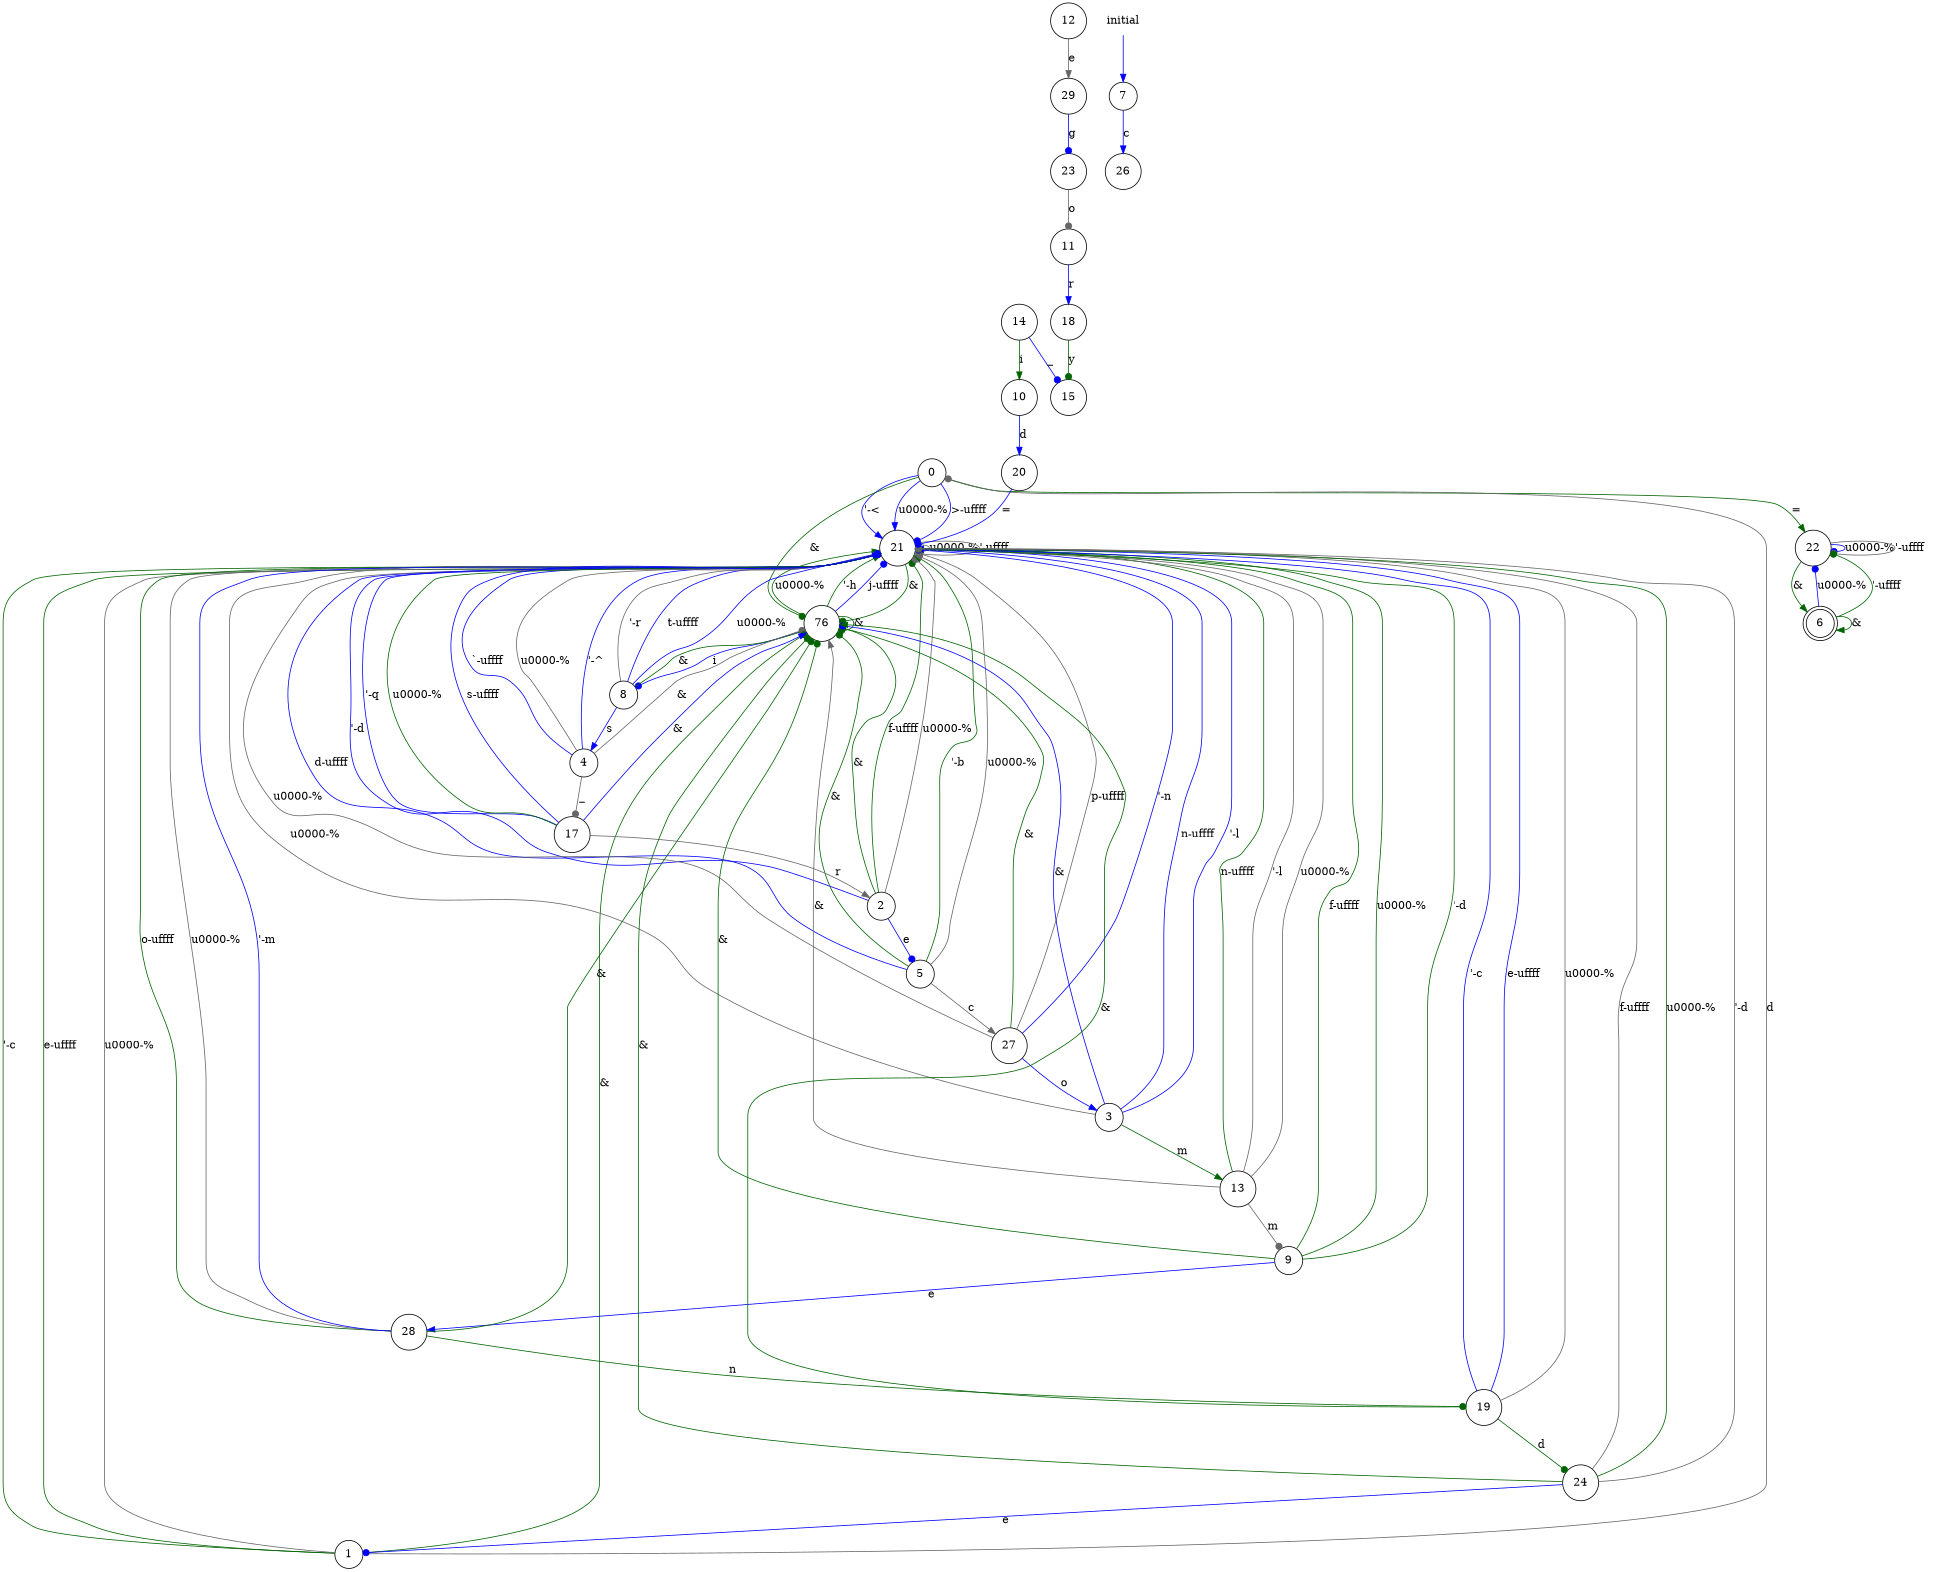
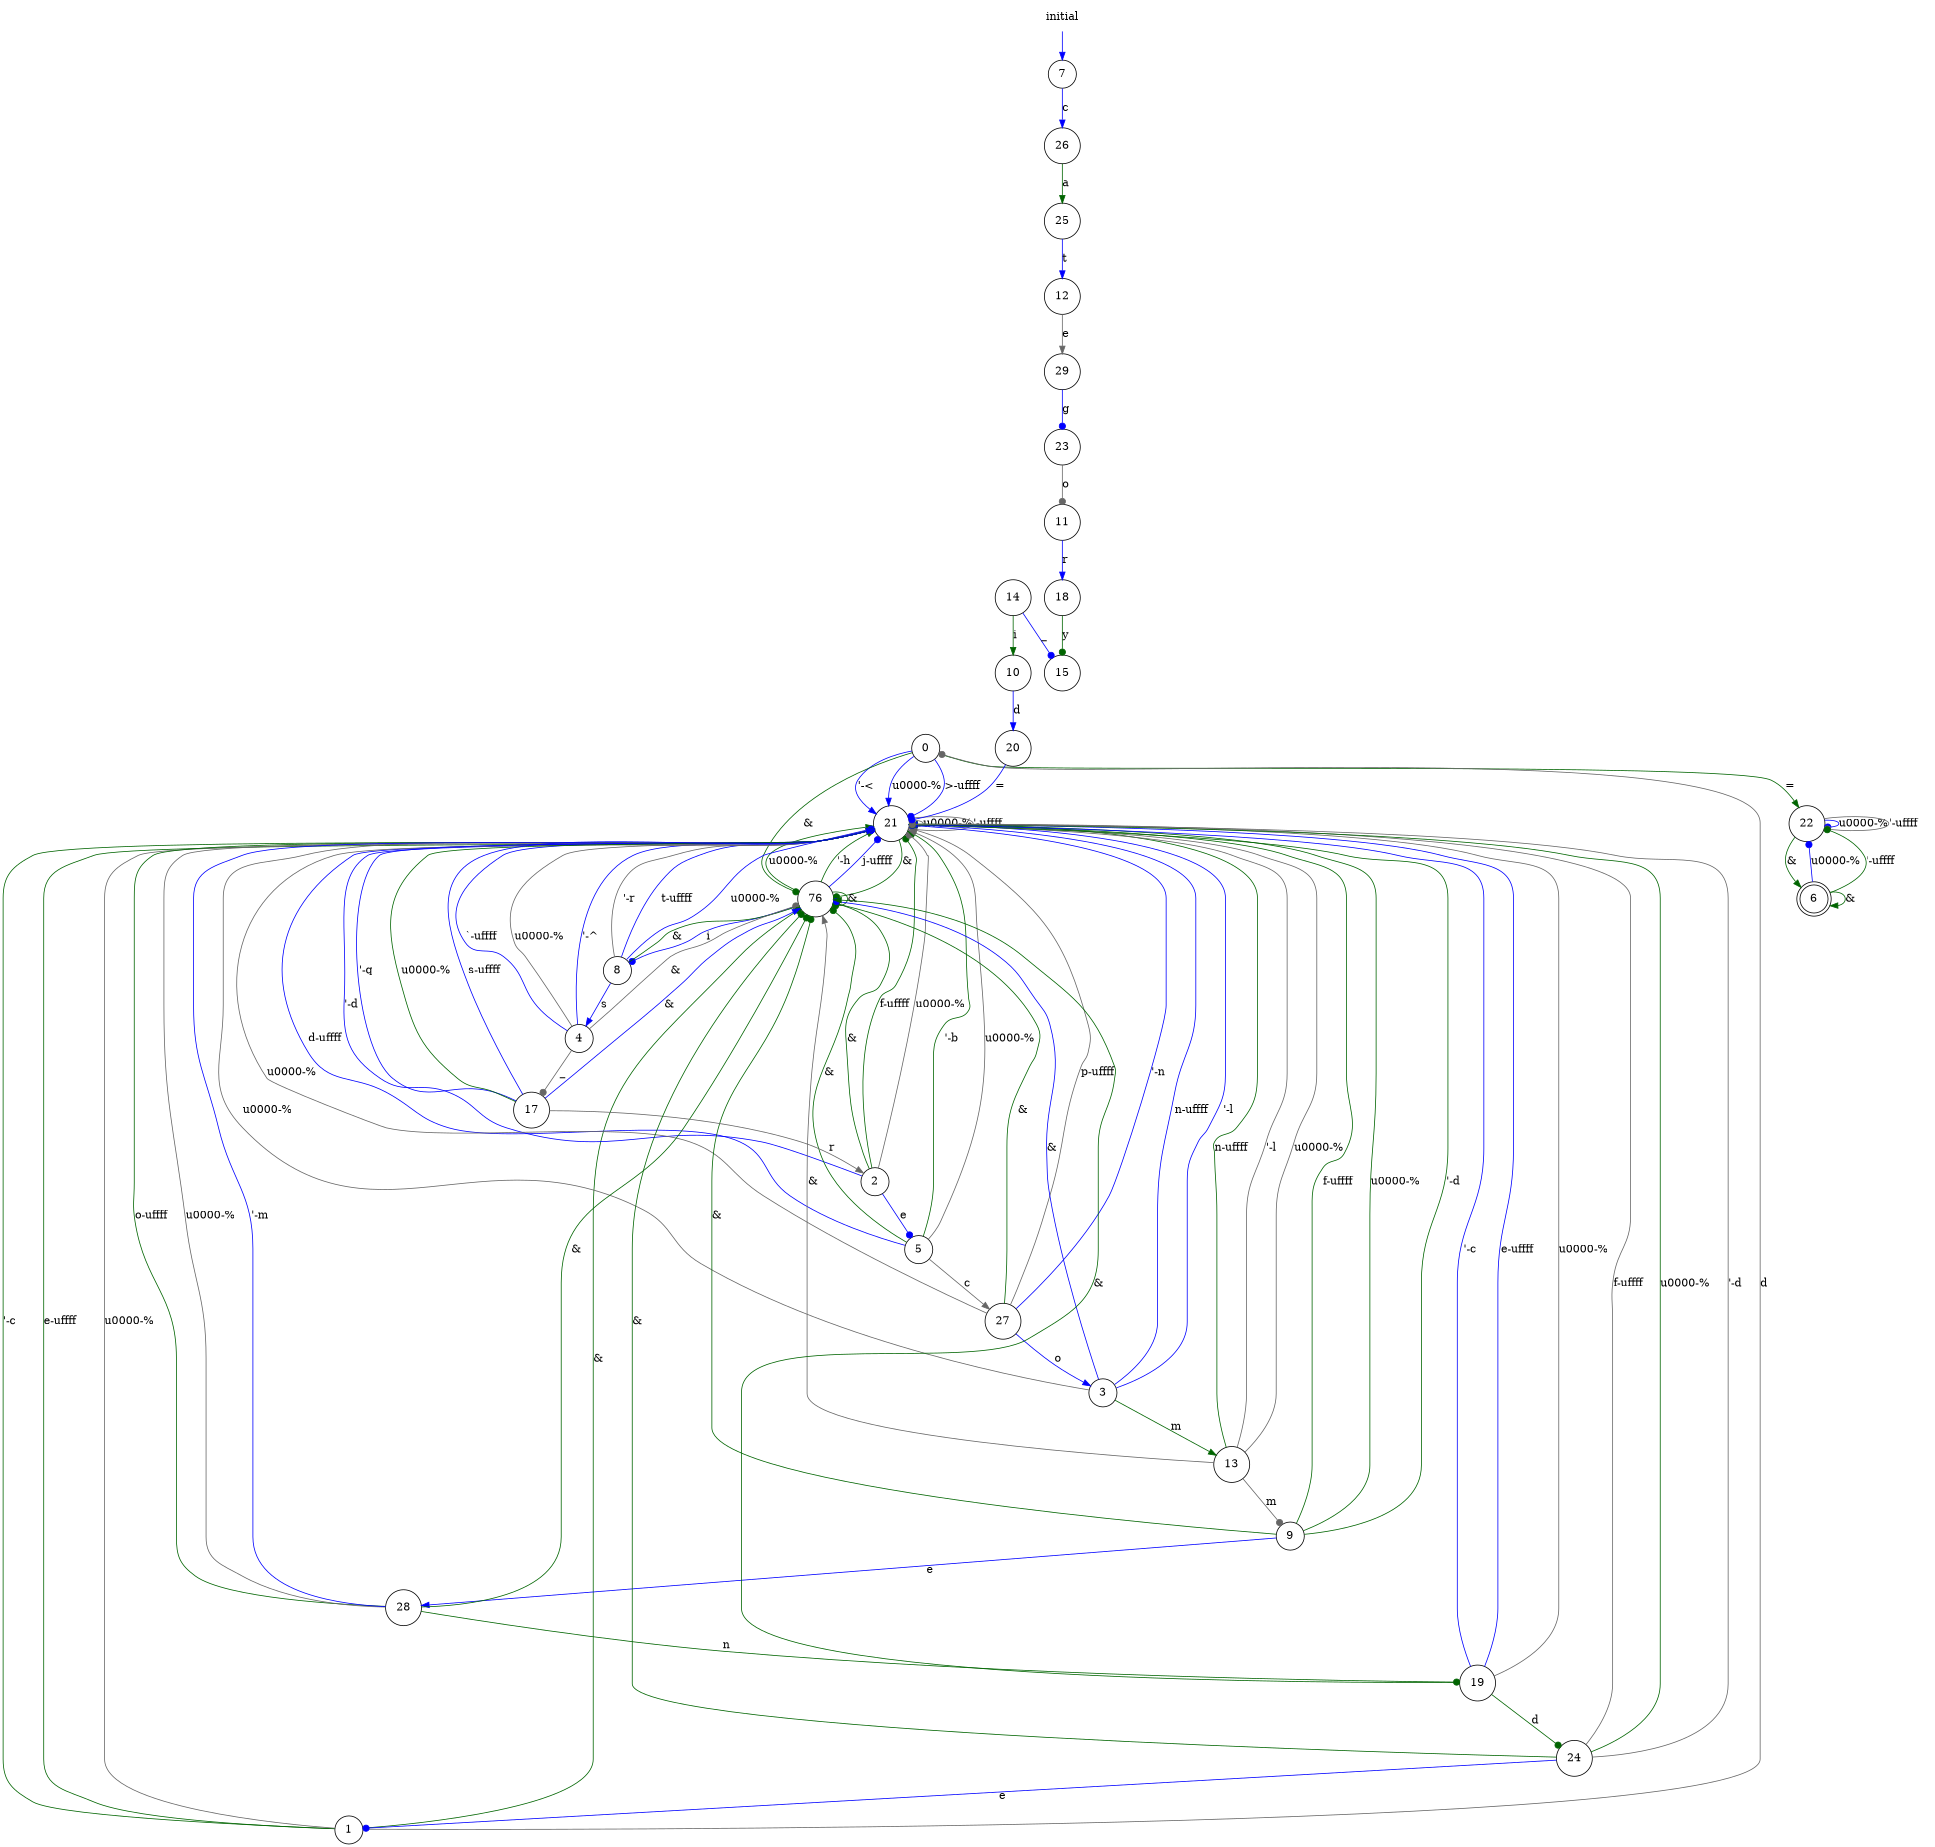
  digraph {
    rankdir=TB
    node [shape=circle]
    edge [arrowhead=dot color=blue]
    0
    22
    21
    n4 [label=76]
    6 [shape=doublecircle]
    8
    4
    1
    2
    5
    27
    3
    13
    9
    28
    17
    7
    26
+   25
    initial [shape=plaintext]
    12
    19
    24
    10
    20
    11
    18
    15
    29
    23
    14
    0 -> 22 [arrowhead=normal color=darkgreen label="="]
    0 -> 21 [arrowhead=normal label="'-<"]
    0 -> 21 [arrowhead=normal label="\u0000-%"]
    0 -> 21 [label=">-\uffff"]
    0 -> n4 [color=darkgreen label="&"]
    22 -> 22 [label="\u0000-%"]
    22 -> 22 [color=gray40 label="'-\uffff"]
    22 -> 6 [arrowhead=normal color=darkgreen label="&"]
    21 -> 21 [arrowhead=normal color=gray40 label="\u0000-%"]
    21 -> 21 [arrowhead=normal color=gray40 label="'-\uffff"]
    21 -> n4 [color=darkgreen label="&"]
    n4 -> 21 [arrowhead=normal color=darkgreen label="\u0000-%"]
    n4 -> 21 [arrowhead=normal color=darkgreen label="'-h"]
    n4 -> 21 [label="j-\uffff"]
    n4 -> n4 [color=darkgreen label="&"]
    n4 -> 8 [label=i]
    6 -> 22 [label="\u0000-%"]
    6 -> 22 [color=darkgreen label="'-\uffff"]
    6 -> 6 [arrowhead=normal color=darkgreen label="&"]
    8 -> 21 [arrowhead=normal label="t-\uffff"]
    8 -> 21 [label="\u0000-%"]
    8 -> 21 [arrowhead=normal color=gray40 label="'-r"]
    8 -> n4 [color=darkgreen label="&"]
    8 -> 4 [arrowhead=normal label=s]
    4 -> 21 [arrowhead=normal label="`-\uffff"]
    4 -> 21 [arrowhead=normal color=gray40 label="\u0000-%"]
    4 -> 21 [label="'-^"]
    4 -> n4 [color=gray40 label="&"]
    4 -> 17 [color=gray40 label=_]
    1 -> 0 [color=gray40 label=d]
    1 -> 21 [color=darkgreen label="'-c"]
    1 -> 21 [arrowhead=normal color=darkgreen label="e-\uffff"]
    1 -> 21 [color=gray40 label="\u0000-%"]
    1 -> n4 [color=darkgreen label="&"]
    2 -> 21 [color=darkgreen label="f-\uffff"]
    2 -> 21 [color=gray40 label="\u0000-%"]
    2 -> 21 [label="'-d"]
    2 -> n4 [color=darkgreen label="&"]
    2 -> 5 [label=e]
    5 -> 21 [arrowhead=normal color=darkgreen label="'-b"]
    5 -> 21 [arrowhead=normal color=gray40 label="\u0000-%"]
    5 -> 21 [arrowhead=normal label="d-\uffff"]
    5 -> n4 [color=darkgreen label="&"]
    5 -> 27 [arrowhead=normal color=gray40 label=c]
    27 -> 21 [arrowhead=normal color=gray40 label="p-\uffff"]
    27 -> 21 [label="'-n"]
    27 -> 21 [arrowhead=normal color=gray40 label="\u0000-%"]
    27 -> n4 [color=darkgreen label="&"]
    27 -> 3 [arrowhead=normal label=o]
    3 -> 21 [arrowhead=normal label="n-\uffff"]
    3 -> 21 [arrowhead=normal label="'-l"]
    3 -> 21 [arrowhead=normal color=gray40 label="\u0000-%"]
    3 -> n4 [label="&"]
    3 -> 13 [arrowhead=normal color=darkgreen label=m]
    13 -> 21 [arrowhead=normal color=darkgreen label="n-\uffff"]
    13 -> 21 [color=gray40 label="'-l"]
    13 -> 21 [color=gray40 label="\u0000-%"]
    13 -> n4 [arrowhead=normal color=gray40 label="&"]
    13 -> 9 [color=gray40 label=m]
    9 -> 21 [arrowhead=normal color=darkgreen label="f-\uffff"]
    9 -> 21 [arrowhead=normal color=darkgreen label="\u0000-%"]
    9 -> 21 [color=darkgreen label="'-d"]
    9 -> n4 [color=darkgreen label="&"]
    9 -> 28 [arrowhead=normal label=e]
    28 -> 21 [arrowhead=normal color=darkgreen label="o-\uffff"]
    28 -> 21 [arrowhead=normal color=gray40 label="\u0000-%"]
    28 -> 21 [label="'-m"]
    28 -> n4 [color=darkgreen label="&"]
    28 -> 19 [color=darkgreen label=n]
    17 -> 21 [label="'-q"]
    17 -> 21 [arrowhead=normal color=darkgreen label="\u0000-%"]
    17 -> 21 [arrowhead=normal label="s-\uffff"]
    17 -> n4 [arrowhead=normal label="&"]
    17 -> 2 [arrowhead=normal color=gray40 label=r]
    7 -> 26 [arrowhead=normal label=c]
+   26 -> 25 [arrowhead=normal color=darkgreen label=a]
+   25 -> 12 [arrowhead=normal label=t]
    initial -> 7 [arrowhead=normal]
    12 -> 29 [arrowhead=normal color=gray40 label=e]
    19 -> 21 [label="'-c"]
    19 -> 21 [arrowhead=normal label="e-\uffff"]
    19 -> 21 [color=gray40 label="\u0000-%"]
    19 -> n4 [arrowhead=normal color=darkgreen label="&"]
    19 -> 24 [color=darkgreen label=d]
    24 -> 21 [color=gray40 label="f-\uffff"]
    24 -> 21 [color=darkgreen label="\u0000-%"]
    24 -> 21 [color=gray40 label="'-d"]
    24 -> n4 [color=darkgreen label="&"]
    24 -> 1 [label=e]
    10 -> 20 [arrowhead=normal label=d]
    20 -> 21 [label="="]
    11 -> 18 [arrowhead=normal label=r]
    18 -> 15 [color=darkgreen label=y]
    29 -> 23 [label=g]
    23 -> 11 [color=gray40 label=o]
    14 -> 10 [arrowhead=normal color=darkgreen label=i]
    14 -> 15 [label=_]
  }
